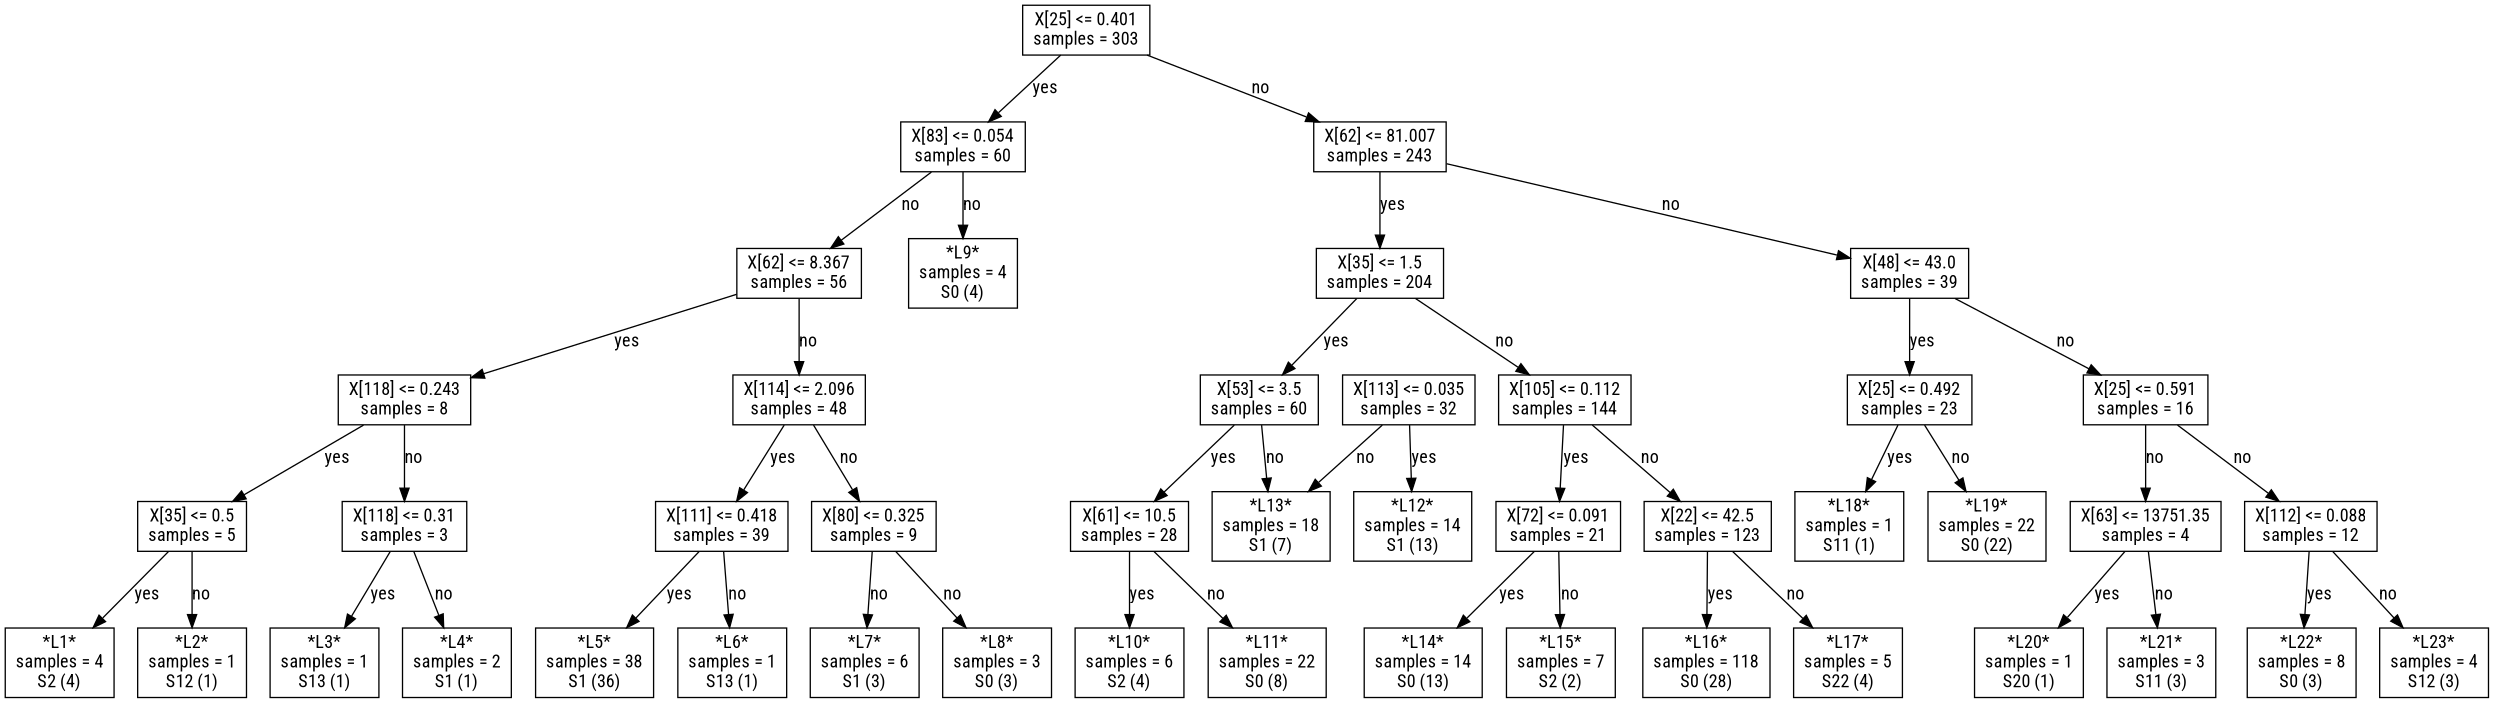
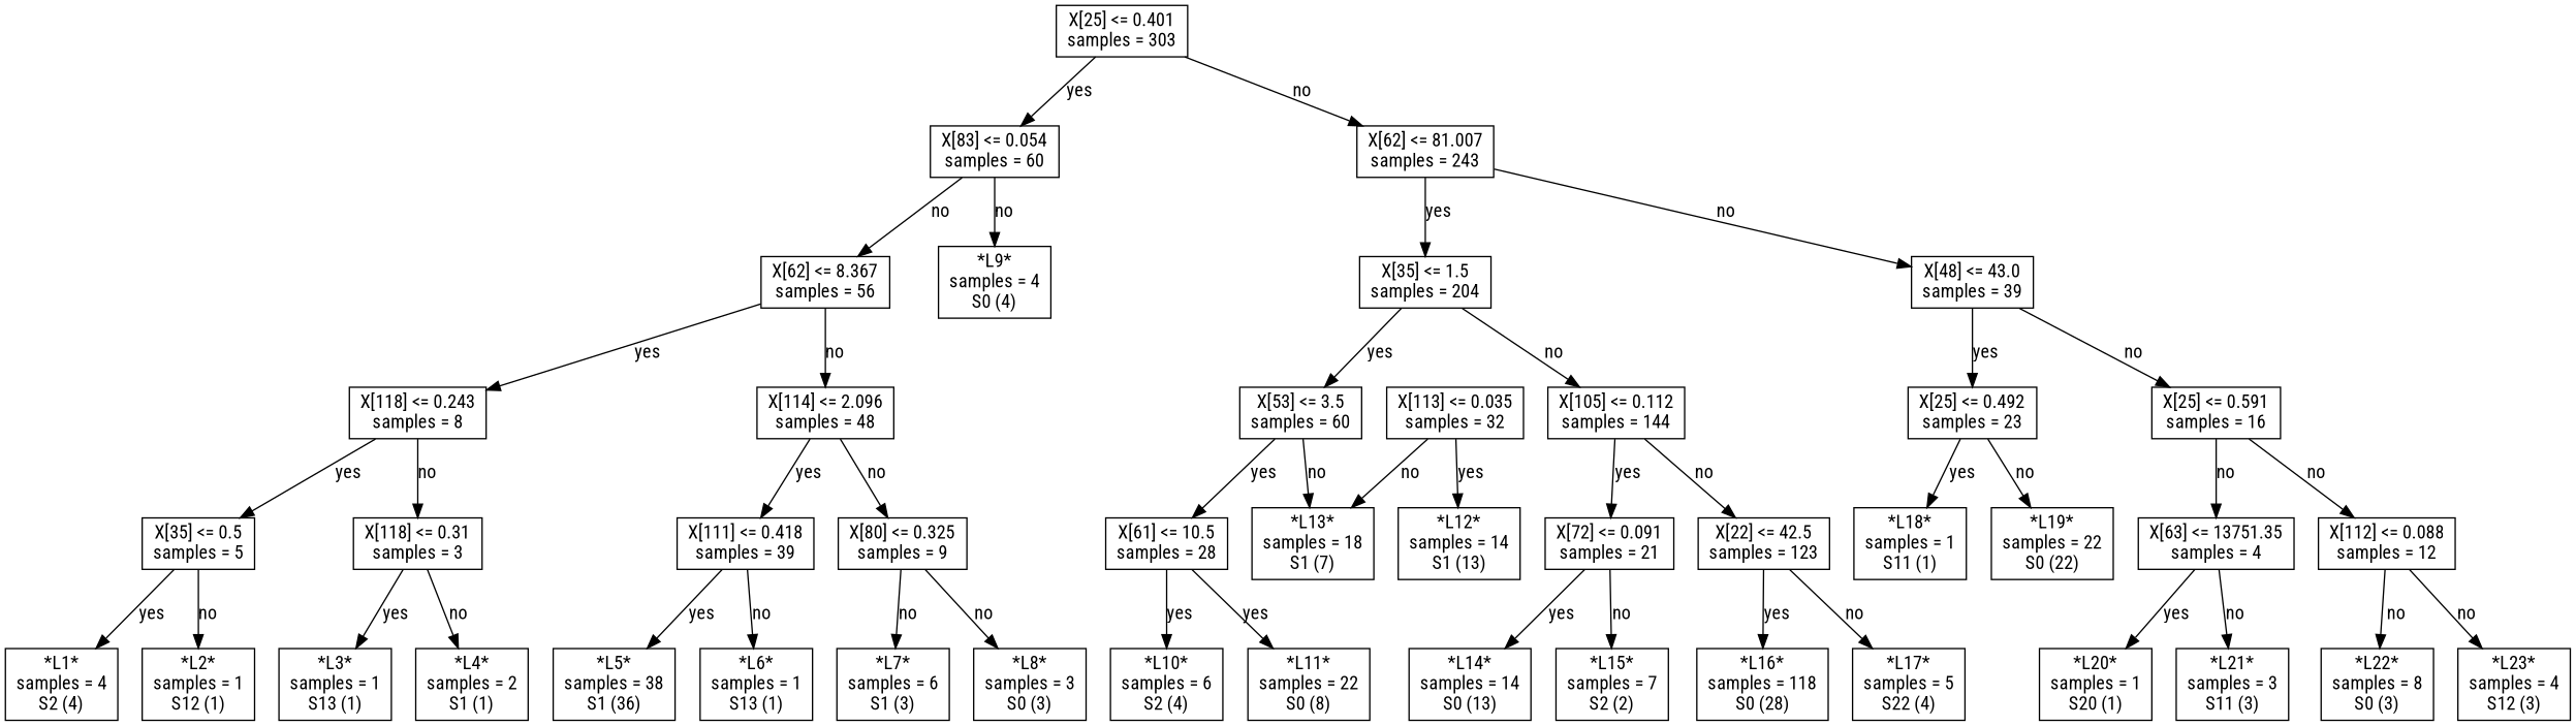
  digraph {
    fontname="Roboto Condensed"
    node [fontname="Roboto Condensed" shape=box]
    edge [fontname="Roboto Condensed"]
    n1 [label="X[25] <= 0.401\nsamples = 303\n"]
    n2 [label="X[83] <= 0.054\nsamples = 60\n"]
    n3 [label="X[62] <= 81.007\nsamples = 243\n"]
    n4 [label="X[62] <= 8.367\nsamples = 56\n"]
    n5 [label="*L9*\nsamples = 4\nS0 (4)\n"]
    n6 [label="X[35] <= 1.5\nsamples = 204\n"]
    n7 [label="X[48] <= 43.0\nsamples = 39\n"]
    n8 [label="X[118] <= 0.243\nsamples = 8\n"]
    n9 [label="X[114] <= 2.096\nsamples = 48\n"]
    n10 [label="X[35] <= 0.5\nsamples = 5\n"]
    n11 [label="X[118] <= 0.31\nsamples = 3\n"]
    n12 [label="X[111] <= 0.418\nsamples = 39\n"]
    n13 [label="X[80] <= 0.325\nsamples = 9\n"]
    n14 [label="*L1*\nsamples = 4\nS2 (4)\n"]
    n15 [label="*L2*\nsamples = 1\nS12 (1)\n"]
    n16 [label="*L3*\nsamples = 1\nS13 (1)\n"]
    n17 [label="*L4*\nsamples = 2\nS1 (1)\n"]
    n18 [label="*L5*\nsamples = 38\nS1 (36)\n"]
    n19 [label="*L6*\nsamples = 1\nS13 (1)\n"]
    n20 [label="*L7*\nsamples = 6\nS1 (3)\n"]
    n21 [label="*L8*\nsamples = 3\nS0 (3)\n"]
    n22 [label="X[53] <= 3.5\nsamples = 60\n"]
    n23 [label="X[105] <= 0.112\nsamples = 144\n"]
    n24 [label="X[25] <= 0.492\nsamples = 23\n"]
    n25 [label="X[25] <= 0.591\nsamples = 16\n"]
    n26 [label="X[61] <= 10.5\nsamples = 28\n"]
    n27 [label="*L13*\nsamples = 18\nS1 (7)\n"]
    n28 [label="X[72] <= 0.091\nsamples = 21\n"]
    n29 [label="X[22] <= 42.5\nsamples = 123\n"]
    n30 [label="*L10*\nsamples = 6\nS2 (4)\n"]
    n31 [label="*L11*\nsamples = 22\nS0 (8)\n"]
    n32 [label="X[113] <= 0.035\nsamples = 32\n"]
    n33 [label="*L12*\nsamples = 14\nS1 (13)\n"]
    n34 [label="*L14*\nsamples = 14\nS0 (13)\n"]
    n35 [label="*L15*\nsamples = 7\nS2 (2)\n"]
    n36 [label="*L16*\nsamples = 118\nS0 (28)\n"]
    n37 [label="*L17*\nsamples = 5\nS22 (4)\n"]
    n38 [label="*L18*\nsamples = 1\nS11 (1)\n"]
    n39 [label="*L19*\nsamples = 22\nS0 (22)\n"]
    n40 [label="X[63] <= 13751.35\nsamples = 4\n"]
    n41 [label="X[112] <= 0.088\nsamples = 12\n"]
    n42 [label="*L20*\nsamples = 1\nS20 (1)\n"]
    n43 [label="*L21*\nsamples = 3\nS11 (3)\n"]
    n44 [label="*L22*\nsamples = 8\nS0 (3)\n"]
    n45 [label="*L23*\nsamples = 4\nS12 (3)\n"]
    n1 -> n2 [label=yes]
    n1 -> n3 [label=no]
    n2 -> n4 [label=no]
    n2 -> n5 [label=no]
    n3 -> n6 [label=yes]
    n3 -> n7 [label=no]
    n4 -> n8 [label=yes]
    n4 -> n9 [label=no]
    n6 -> n22 [label=yes]
    n6 -> n23 [label=no]
    n7 -> n24 [label=yes]
    n7 -> n25 [label=no]
    n8 -> n10 [label=yes]
    n8 -> n11 [label=no]
    n9 -> n12 [label=yes]
    n9 -> n13 [label=no]
    n10 -> n14 [label=yes]
    n10 -> n15 [label=no]
    n11 -> n16 [label=yes]
    n11 -> n17 [label=no]
    n12 -> n18 [label=yes]
    n12 -> n19 [label=no]
    n13 -> n20 [label=no]
    n13 -> n21 [label=no]
    n22 -> n26 [label=yes]
    n22 -> n27 [label=no]
    n23 -> n28 [label=yes]
    n23 -> n29 [label=no]
    n24 -> n38 [label=yes]
    n24 -> n39 [label=no]
    n25 -> n40 [label=no]
    n25 -> n41 [label=no]
    n26 -> n30 [label=yes]
-   n26 -> n31 [label=no]
+   n26 -> n31 [label=yes]
    n28 -> n34 [label=yes]
    n28 -> n35 [label=no]
    n29 -> n36 [label=yes]
    n29 -> n37 [label=no]
    n32 -> n27 [label=no]
    n32 -> n33 [label=yes]
    n40 -> n42 [label=yes]
    n40 -> n43 [label=no]
-   n41 -> n44 [label=yes]
+   n41 -> n44 [label=no]
    n41 -> n45 [label=no]
  }
